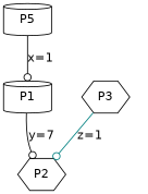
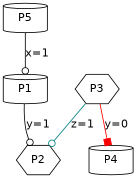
  digraph {
    fontname="DejaVu Sans"
    node [fontname="DejaVu Sans" shape=cylinder]
    edge [arrowhead=odot color=black fontname="DejaVu Sans"]
    n1 [label=P5]
    n2 [label=P1]
    n3 [label=P2 shape=hexagon]
    n4 [label=P3 shape=hexagon]
+   n5 [label=P4]
    n1 -> n2 [label="x=1"]
-   n2 -> n3 [label="y=7"]
+   n2 -> n3 [label="y=1"]
    n4 -> n3 [color=teal label="z=1"]
+   n4 -> n5 [arrowhead=box color=red label="y=0"]
  }
